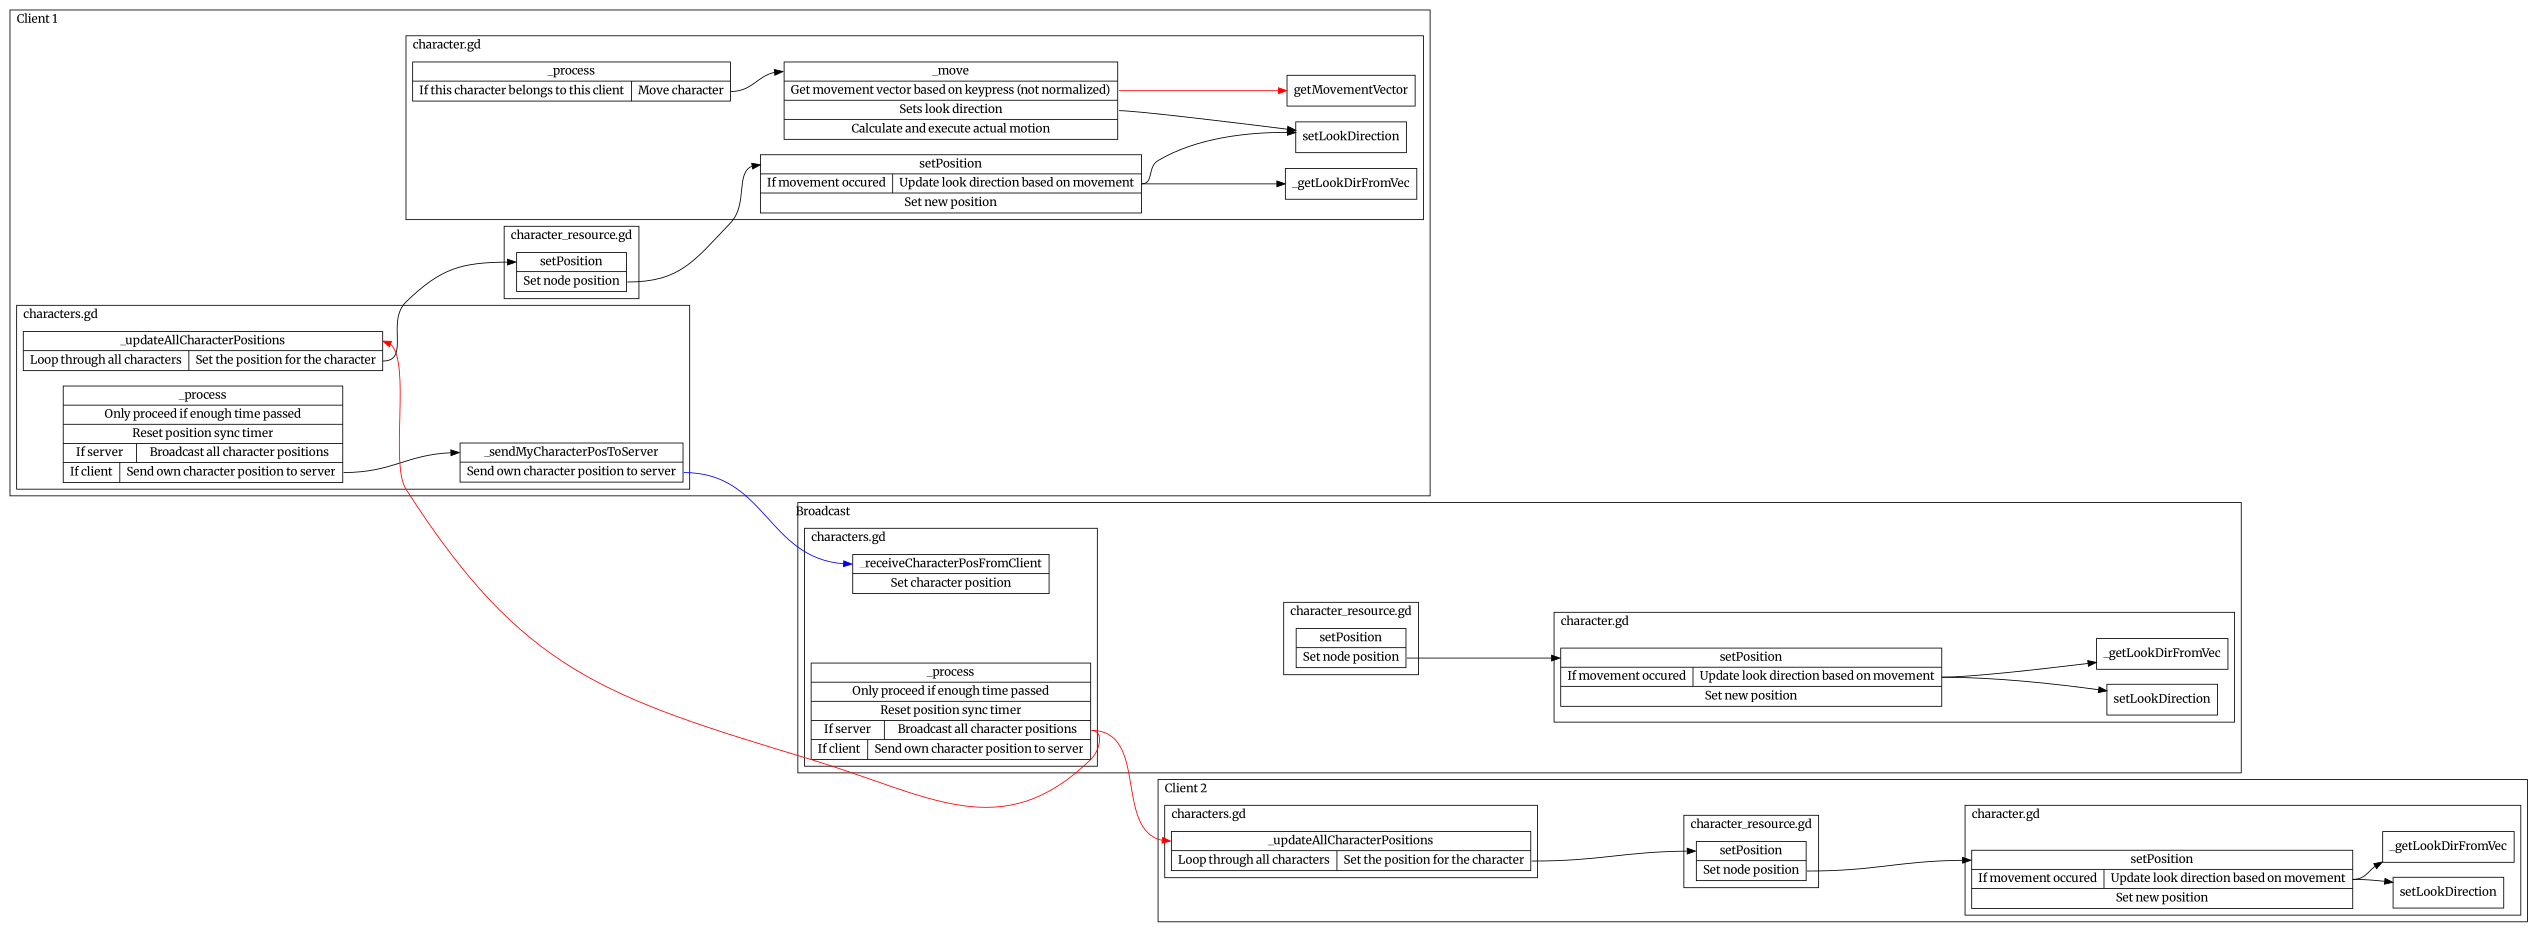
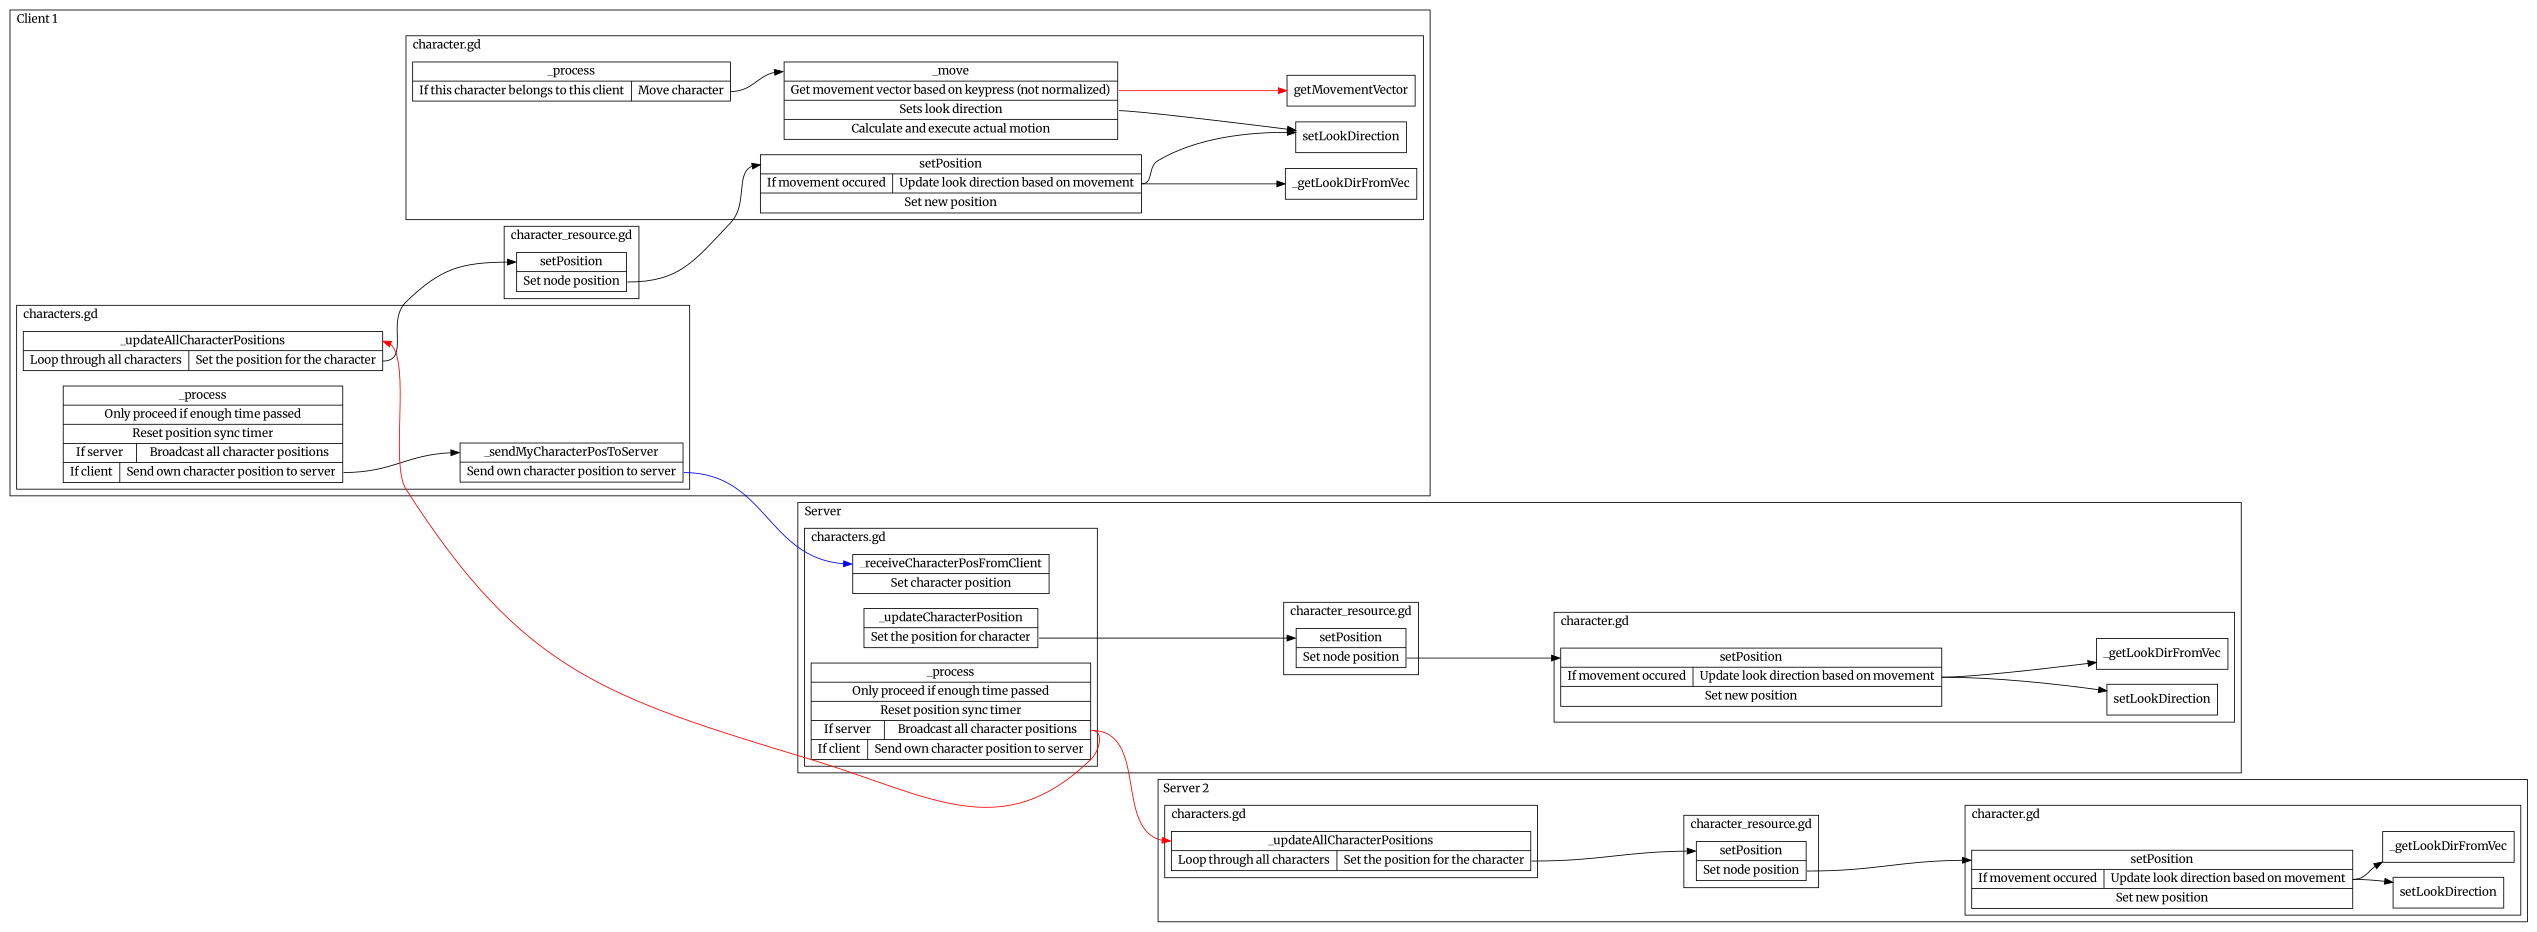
  digraph {
    fontname=Merriweather
    rankdir=LR
    node [fontname=Merriweather shape=record]
    edge [fontname=Merriweather headport=begin tailport=f1]
    n1 [label="<begin>setPosition | <f0> Set node position "]
    n2 [label="<begin>setPosition | {<f0> If movement occured  | <f1> Update look direction based on movement } | <f2> Set new position "]
    n3 [label="<begin>getMovementVector"]
    n4 [label="<begin>setLookDirection"]
    n5 [label="<begin>_process | {<f0> If this character belongs to this client  | <f1> Move character }"]
    n6 [label="<begin>_move | <f0> Get movement vector based on keypress (not normalized)  | <f1> Sets look direction  | <f2> Calculate and execute actual motion "]
    n7 [label="<begin>_getLookDirFromVec"]
    n8 [label="<begin>_process | {<f0> Only proceed if enough time passed } | <f1> Reset position sync timer  | {<f2> If server  | <f3> Broadcast all character positions } | {<f4> If client  | <f5> Send own character position to server }"]
    n9 [label="<begin>_updateAllCharacterPositions | {<f0> Loop through all characters  | <f1> Set the position for the character }"]
    n10 [label="<begin>_sendMyCharacterPosToServer | <f0> Send own character position to server "]
    n11 [label="<begin>setPosition | <f0> Set node position "]
    n12 [label="<begin>setPosition | {<f0> If movement occured  | <f1> Update look direction based on movement } | <f2> Set new position "]
    n13 [label="<begin>setLookDirection"]
    n14 [label="<begin>_getLookDirFromVec"]
    n15 [label="<begin>_process | {<f0> Only proceed if enough time passed } | <f1> Reset position sync timer  | {<f2> If server  | <f3> Broadcast all character positions } | {<f4> If client  | <f5> Send own character position to server }"]
    n16 [label="<begin>_receiveCharacterPosFromClient | <f0> Set character position "]
+   n17 [label="<begin>_updateCharacterPosition | <f0> Set the position for character "]
    n18 [label="<begin>setPosition | <f0> Set node position "]
    n19 [label="<begin>setPosition | {<f0> If movement occured  | <f1> Update look direction based on movement } | <f2> Set new position "]
    n20 [label="<begin>setLookDirection"]
    n21 [label="<begin>_getLookDirFromVec"]
    n22 [label="<begin>_updateAllCharacterPositions | {<f0> Loop through all characters  | <f1> Set the position for the character }"]
    subgraph cluster_1 {
      label="Client 1"
      labeljust=l
      subgraph cluster_2 {
        label="character_resource.gd"
        labeljust=l
        n1
      }
      subgraph cluster_3 {
        label="character.gd"
        labeljust=l
        n2
        n3
        n4
        n5
        n6
        n7
      }
      subgraph cluster_4 {
        label="characters.gd"
        labeljust=l
        n8
        n9
        n10
      }
    }
    subgraph cluster_5 {
-     label=Broadcast
+     label=Server
      labeljust=l
      subgraph cluster_6 {
        label="character_resource.gd"
        labeljust=l
        n11
      }
      subgraph cluster_7 {
        label="character.gd"
        labeljust=l
        n12
        n13
        n14
      }
      subgraph cluster_8 {
        label="characters.gd"
        labeljust=l
        n15
        n16
+       n17
      }
    }
    subgraph cluster_9 {
-     label="Client 2"
+     label="Server 2"
      labeljust=l
      subgraph cluster_10 {
        label="character_resource.gd"
        labeljust=l
        n18
      }
      subgraph cluster_11 {
        label="character.gd"
        labeljust=l
        n19
        n20
        n21
      }
      subgraph cluster_12 {
        label="characters.gd"
        labeljust=l
        n22
      }
    }
    n1 -> n2 [tailport=f0]
    n2 -> n4
    n2 -> n7
    n5 -> n6
    n6 -> n3 [color=red tailport=f0]
    n6 -> n4
    n8 -> n10 [tailport=f5]
    n9 -> n1
    n10 -> n16 [color=blue tailport=f0]
    n11 -> n12 [tailport=f0]
    n12 -> n13
    n12 -> n14
    n15 -> n9 [color=red tailport=f3]
    n15 -> n22 [color=red tailport=f3]
+   n17 -> n11 [tailport=f0]
    n18 -> n19 [tailport=f0]
    n19 -> n20
    n19 -> n21
    n22 -> n18
  }
